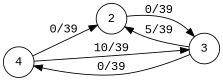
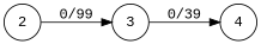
  digraph {
    fontname="Liberation Mono"
    rankdir=LR
    node [fontname="Liberation Mono" shape=circle]
    edge [fontname="Liberation Mono"]
    4
    2
    3
-   4 -> 2 [label="0/39"]
-   4 -> 3 [label="10/39"]
-   2 -> 3 [label="0/39"]
+   2 -> 3 [label="0/99"]
    3 -> 4 [label="0/39"]
-   3 -> 2 [label="5/39"]
  }
